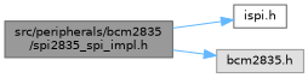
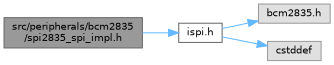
  digraph {
    rankdir=LR
    node [color=grey60 fillcolor="#E0E0E0" fontname=Helvetica fontsize=10 shape=box style=filled]
    edge [color=steelblue1 fontname=Helvetica fontsize=10 labelfontname=Helvetica labelfontsize=10 style=solid]
    n1 [color=gray40 fillcolor=grey60 fontcolor=black height=0.2 label="src/peripherals/bcm2835\l/spi2835_spi_impl.h" width=0.4]
    n2 [color=grey40 fillcolor=white height=0.2 label="ispi.h" width=0.4]
    n3 [height=0.2 label="bcm2835.h" width=0.4]
+   n4 [height=0.2 label=cstddef width=0.4]
    n1 -> n2
-   n1 -> n3
+   n2 -> n3
+   n2 -> n4
  }
